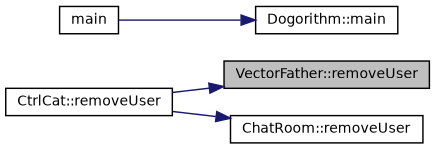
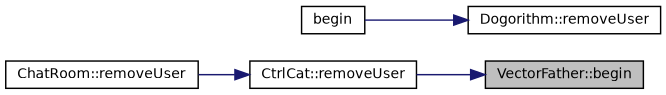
  digraph {
    rankdir=RL
    node [color=black fillcolor=white fontname=Helvetica fontsize=10 shape=record style=filled]
    edge [color=midnightblue dir=back fontname=Helvetica fontsize=10 labelfontname=Helvetica labelfontsize=10 style=solid]
-   n1 [fillcolor=grey75 fontcolor=black height=0.2 label="VectorFather::removeUser" width=0.4]
+   n1 [fillcolor=grey75 fontcolor=black height=0.2 label="VectorFather::begin" width=0.4]
    n2 [height=0.2 label="CtrlCat::removeUser" width=0.4]
    n3 [height=0.2 label="ChatRoom::removeUser" width=0.4]
-   n4 [height=0.2 label="Dogorithm::main" width=0.4]
-   n5 [height=0.2 label=main width=0.4]
+   n4 [height=0.2 label="Dogorithm::removeUser" width=0.4]
+   n5 [height=0.2 label=begin width=0.4]
    n1 -> n2
-   n3 -> n2
+   n2 -> n3
    n4 -> n5
  }
